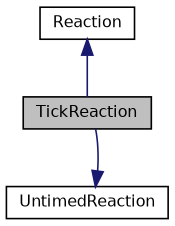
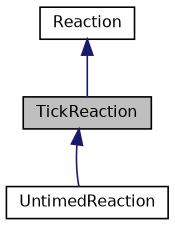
  digraph {
    node [color=black fontname=Helvetica fontsize=10 shape=record]
    edge [color=midnightblue dir=back fontname=Helvetica fontsize=10 labelfontname=Helvetica labelfontsize=10 style=solid]
    n1 [fillcolor=grey75 fontcolor=black height=0.2 label=TickReaction style=filled width=0.4]
    n2 [height=0.2 label=UntimedReaction width=0.4]
    n3 [height=0.2 label=Reaction width=0.4]
-   n2 -> n1
+   n1 -> n2
    n3 -> n1
  }
